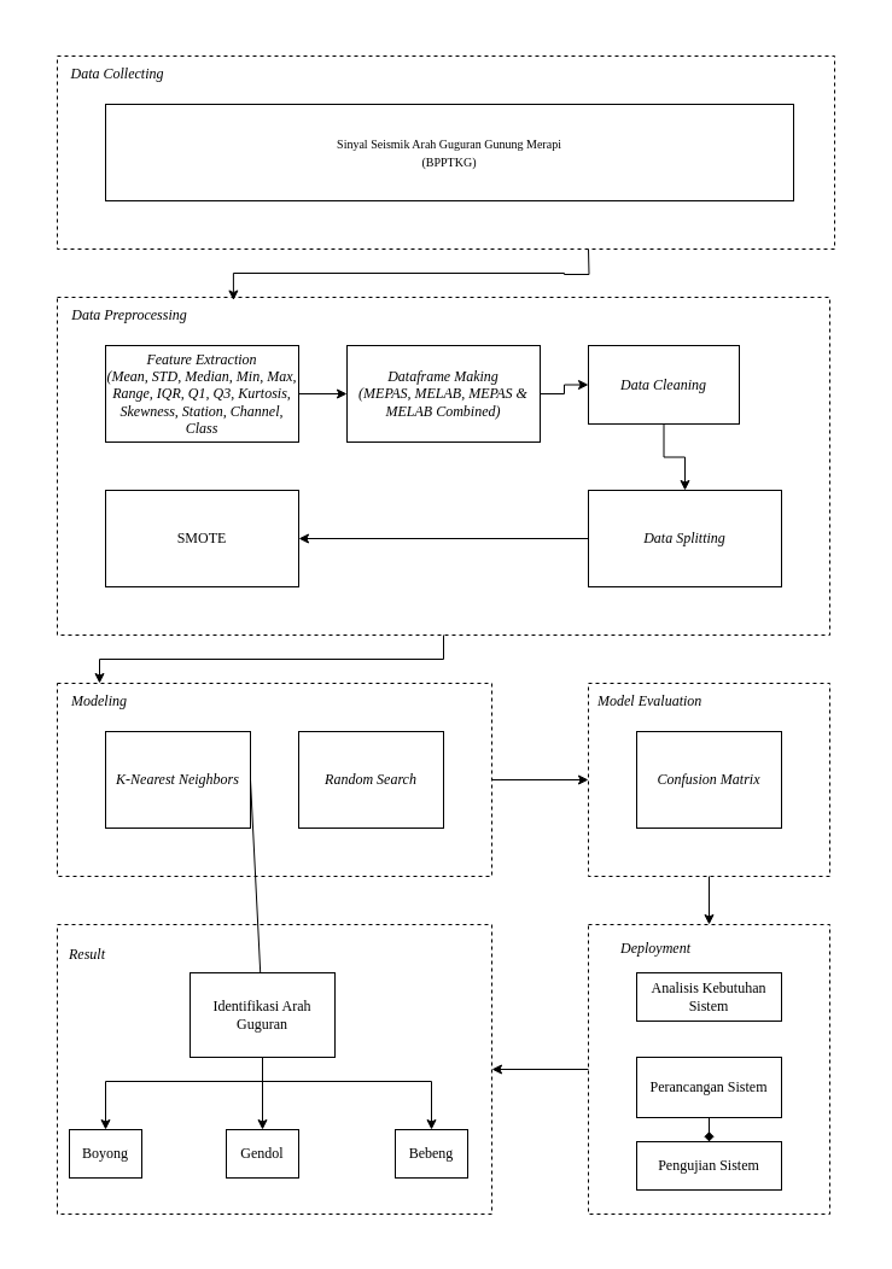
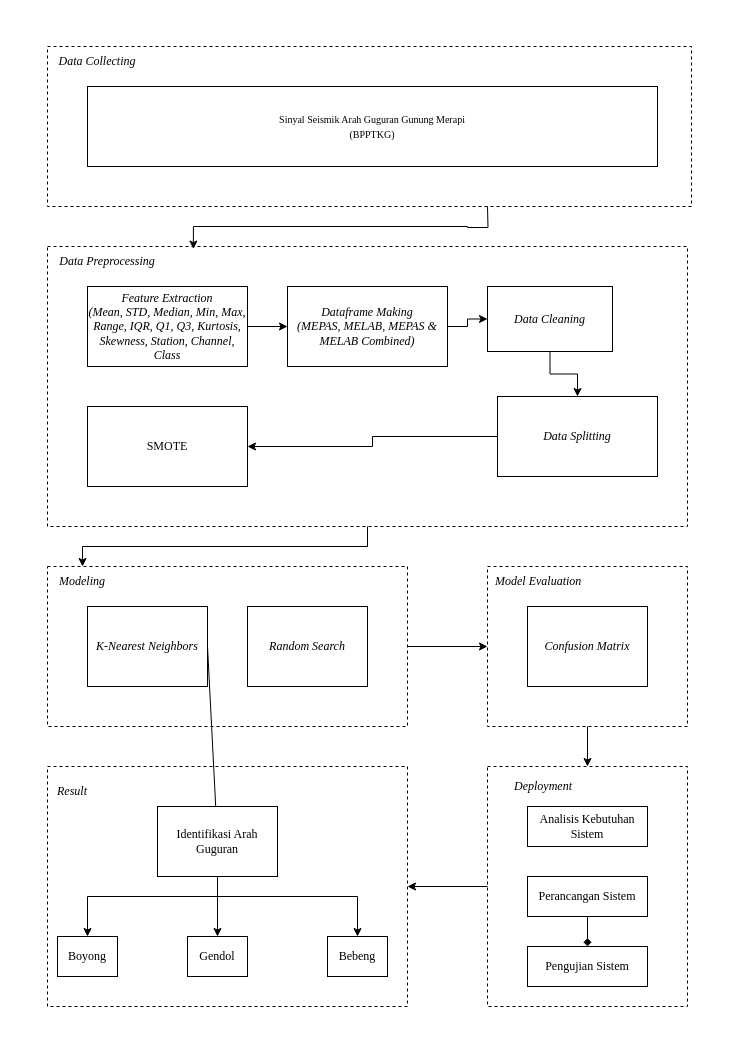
  <mxCell id="0" />
  <mxCell id="1" parent="0" />
  <mxCell id="2" value="&lt;font style=&quot;font-size: 10px;&quot;&gt;Sinyal Seismik Arah Guguran Gunung Merapi&lt;/font&gt;&lt;div&gt;&lt;font style=&quot;font-size: 10px;&quot;&gt;(BPPTKG)&lt;/font&gt;&lt;/div&gt;" style="rounded=0;whiteSpace=wrap;html=1;fontFamily=Times New Roman;" parent="1" vertex="1"><mxGeometry x="87" y="86" width="570" height="80" as="geometry" /></mxCell>
  <mxCell id="3" value="&lt;i&gt;Data Collecting&lt;/i&gt;" style="text;html=1;align=center;verticalAlign=middle;whiteSpace=wrap;rounded=0;fontFamily=Times New Roman;" parent="1" vertex="1"><mxGeometry y="46" width="100" height="30" as="geometry" x="47" /></mxCell>
  <mxCell id="4" value="" style="edgeStyle=orthogonalEdgeStyle;rounded=0;orthogonalLoop=1;jettySize=auto;html=1;" parent="1" source="5" target="7" edge="1"><mxGeometry relative="1" as="geometry" /></mxCell>
  <mxCell id="5" value="&lt;font face=&quot;Times New Roman&quot;&gt;Feature Extraction&lt;/font&gt;&lt;div&gt;&lt;font face=&quot;Times New Roman&quot;&gt;(Mean, STD, Median, Min, Max, Range, IQR, Q1, Q3, Kurtosis, Skewness, Station, Channel, Class&lt;/font&gt;&lt;/div&gt;" style="rounded=0;whiteSpace=wrap;html=1;fontStyle=2" parent="1" vertex="1"><mxGeometry x="87" y="286" width="160" height="80" as="geometry" /></mxCell>
  <mxCell id="6" value="" style="edgeStyle=orthogonalEdgeStyle;rounded=0;orthogonalLoop=1;jettySize=auto;html=1;" parent="1" source="7" target="9" edge="1"><mxGeometry relative="1" as="geometry" /></mxCell>
  <mxCell id="7" value="&lt;font face=&quot;Times New Roman&quot;&gt;Dataframe Making&lt;/font&gt;&lt;div&gt;&lt;font face=&quot;Times New Roman&quot;&gt;(MEPAS, MELAB, MEPAS &amp;amp; MELAB Combined)&lt;/font&gt;&lt;/div&gt;" style="rounded=0;whiteSpace=wrap;html=1;fontStyle=2" parent="1" vertex="1"><mxGeometry x="287" y="286" width="160" height="80" as="geometry" /></mxCell>
  <mxCell id="8" value="" style="edgeStyle=orthogonalEdgeStyle;rounded=0;orthogonalLoop=1;jettySize=auto;html=1;" parent="1" source="9" target="12" edge="1"><mxGeometry relative="1" as="geometry" /></mxCell>
  <mxCell id="9" value="&lt;font face=&quot;Times New Roman&quot;&gt;Data Cleaning&lt;/font&gt;" style="rounded=0;whiteSpace=wrap;html=1;fontStyle=2" parent="1" vertex="1"><mxGeometry x="487" y="286" width="125" height="65" as="geometry" /></mxCell>
  <mxCell id="10" value="" style="rounded=0;whiteSpace=wrap;html=1;fillColor=none;dashed=1;fontFamily=Times New Roman;" parent="1" vertex="1"><mxGeometry y="246" width="640" height="280" as="geometry" x="47" /></mxCell>
  <mxCell id="11" value="" style="edgeStyle=orthogonalEdgeStyle;rounded=0;orthogonalLoop=1;jettySize=auto;html=1;entryX=1;entryY=0.5;entryDx=0;entryDy=0;" parent="1" source="12" target="13" edge="1"><mxGeometry relative="1" as="geometry"><mxPoint x="447" y="446" as="targetPoint" /></mxGeometry></mxCell>
- <mxCell id="12" value="&lt;font face=&quot;Times New Roman&quot;&gt;Data Splitting&lt;/font&gt;" style="rounded=0;whiteSpace=wrap;html=1;fontStyle=2" parent="1" vertex="1"><mxGeometry x="487" y="406" width="160" height="80" as="geometry" /></mxCell>
+ <mxCell id="12" value="&lt;font face=&quot;Times New Roman&quot;&gt;Data Splitting&lt;/font&gt;" style="rounded=0;whiteSpace=wrap;html=1;fontStyle=2" parent="1" vertex="1"><mxGeometry x="497" y="396" width="160" height="80" as="geometry" /></mxCell>
  <mxCell id="13" value="&lt;font style=&quot;font-style: normal;&quot; face=&quot;Times New Roman&quot;&gt;SMOTE&lt;/font&gt;" style="rounded=0;whiteSpace=wrap;html=1;fontStyle=2" parent="1" vertex="1"><mxGeometry x="87" y="406" width="160" height="80" as="geometry" /></mxCell>
  <mxCell id="14" style="edgeStyle=orthogonalEdgeStyle;rounded=0;orthogonalLoop=1;jettySize=auto;html=1;entryX=0.25;entryY=0;entryDx=0;entryDy=0;" parent="1" source="10" target="22" edge="1"><mxGeometry relative="1" as="geometry" /></mxCell>
  <mxCell id="15" value="Data Preprocessing" style="text;html=1;align=center;verticalAlign=middle;whiteSpace=wrap;rounded=0;fontFamily=Times New Roman;fontStyle=2" parent="1" vertex="1"><mxGeometry x="57" y="246" width="100" height="30" as="geometry" /></mxCell>
  <mxCell id="16" style="edgeStyle=orthogonalEdgeStyle;rounded=0;orthogonalLoop=1;jettySize=auto;html=1;entryX=0.228;entryY=0.009;entryDx=0;entryDy=0;entryPerimeter=0;" parent="1" target="10" edge="1"><mxGeometry relative="1" as="geometry"><mxPoint x="487" y="206" as="sourcePoint" /></mxGeometry></mxCell>
  <mxCell id="17" value="&lt;font face=&quot;Times New Roman&quot;&gt;&lt;i&gt;K-Nearest Neighbors&lt;/i&gt;&lt;/font&gt;" style="rounded=0;whiteSpace=wrap;html=1;" parent="1" vertex="1"><mxGeometry x="87" y="606" width="120" height="80" as="geometry" /></mxCell>
  <mxCell id="18" value="" style="edgeStyle=orthogonalEdgeStyle;rounded=0;orthogonalLoop=1;jettySize=auto;html=1;" parent="1" source="19" target="39" edge="1"><mxGeometry relative="1" as="geometry" /></mxCell>
  <mxCell id="19" value="" style="rounded=0;whiteSpace=wrap;html=1;fillColor=none;dashed=1;fontFamily=Times New Roman;" parent="1" vertex="1"><mxGeometry y="566" width="360" height="160" as="geometry" x="47" /></mxCell>
  <mxCell id="20" value="&lt;font face=&quot;Times New Roman&quot;&gt;&lt;i&gt;Random Search&lt;/i&gt;&lt;/font&gt;" style="rounded=0;whiteSpace=wrap;html=1;" parent="1" vertex="1"><mxGeometry x="247" y="606" width="120" height="80" as="geometry" /></mxCell>
  <mxCell id="21" value="" style="endArrow=none;html=1;rounded=0;exitX=1;exitY=0.5;exitDx=0;exitDy=0;" parent="1" source="17" target="27" edge="1"><mxGeometry width="50" height="50" relative="1" as="geometry"><mxPoint x="217" y="596" as="sourcePoint" /><mxPoint x="267" y="546" as="targetPoint" /></mxGeometry></mxCell>
  <mxCell id="22" value="Modeling" style="text;html=1;align=left;verticalAlign=middle;whiteSpace=wrap;rounded=0;fontFamily=Times New Roman;fontStyle=2" parent="1" vertex="1"><mxGeometry x="57" y="566" width="100" height="30" as="geometry" /></mxCell>
  <mxCell id="23" value="&lt;font face=&quot;Times New Roman&quot;&gt;Analisis Kebutuhan Sistem&lt;/font&gt;" style="rounded=0;whiteSpace=wrap;html=1;" parent="1" vertex="1"><mxGeometry x="527" y="806" width="120" height="40" as="geometry" /></mxCell>
  <mxCell id="24" style="edgeStyle=orthogonalEdgeStyle;rounded=0;orthogonalLoop=1;jettySize=auto;html=1;entryX=0.5;entryY=0;entryDx=0;entryDy=0;" parent="1" source="27" target="29" edge="1"><mxGeometry relative="1" as="geometry"><Array as="points"><mxPoint x="217" y="896" /><mxPoint x="87" y="896" /></Array></mxGeometry></mxCell>
  <mxCell id="25" style="edgeStyle=orthogonalEdgeStyle;rounded=0;orthogonalLoop=1;jettySize=auto;html=1;entryX=0.5;entryY=0;entryDx=0;entryDy=0;" parent="1" source="27" target="30" edge="1"><mxGeometry relative="1" as="geometry"><Array as="points" /><mxPoint x="254" y="921" as="targetPoint" /></mxGeometry></mxCell>
  <mxCell id="26" style="edgeStyle=orthogonalEdgeStyle;rounded=0;orthogonalLoop=1;jettySize=auto;html=1;entryX=0.5;entryY=0;entryDx=0;entryDy=0;" parent="1" source="27" target="28" edge="1"><mxGeometry relative="1" as="geometry"><Array as="points"><mxPoint x="217" y="896" /><mxPoint x="357" y="896" /></Array></mxGeometry></mxCell>
  <mxCell id="27" value="&lt;font face=&quot;Times New Roman&quot;&gt;Identifikasi Arah Guguran&lt;/font&gt;" style="rounded=0;whiteSpace=wrap;html=1;" parent="1" vertex="1"><mxGeometry x="157" y="806" width="120" height="70" as="geometry" /></mxCell>
  <mxCell id="28" value="&lt;font face=&quot;Times New Roman&quot;&gt;Bebeng&lt;/font&gt;" style="rounded=0;whiteSpace=wrap;html=1;" parent="1" vertex="1"><mxGeometry x="327" y="936" width="60" height="40" as="geometry" /></mxCell>
  <mxCell id="29" value="&lt;font face=&quot;Times New Roman&quot;&gt;Boyong&lt;/font&gt;" style="rounded=0;whiteSpace=wrap;html=1;" parent="1" vertex="1"><mxGeometry x="57" y="936" width="60" height="40" as="geometry" /></mxCell>
  <mxCell id="30" value="&lt;font face=&quot;Times New Roman&quot;&gt;Gendol&lt;/font&gt;" style="rounded=0;whiteSpace=wrap;html=1;" parent="1" vertex="1"><mxGeometry x="187" y="936" width="60" height="40" as="geometry" /></mxCell>
  <mxCell id="31" value="Deployment" style="text;html=1;align=left;verticalAlign=middle;whiteSpace=wrap;rounded=0;fontFamily=Times New Roman;fontStyle=2" parent="1" vertex="1"><mxGeometry x="512" y="771" width="100" height="30" as="geometry" /></mxCell>
  <mxCell id="32" value="" style="edgeStyle=orthogonalEdgeStyle;rounded=0;orthogonalLoop=1;jettySize=auto;html=1;endArrow=diamond;" parent="1" source="33" target="34" edge="1"><mxGeometry relative="1" as="geometry" /></mxCell>
- <mxCell id="33" value="&lt;font face=&quot;Times New Roman&quot;&gt;Perancangan Sistem&lt;/font&gt;" style="rounded=0;whiteSpace=wrap;html=1;" parent="1" vertex="1"><mxGeometry x="527" y="876" width="120" height="50" as="geometry" /></mxCell>
+ <mxCell id="33" value="&lt;font face=&quot;Times New Roman&quot;&gt;Perancangan Sistem&lt;/font&gt;" style="rounded=0;whiteSpace=wrap;html=1;" parent="1" vertex="1"><mxGeometry x="527" y="876" width="120" height="40" as="geometry" /></mxCell>
  <mxCell id="34" value="&lt;font face=&quot;Times New Roman&quot;&gt;Pengujian Sistem&lt;/font&gt;" style="rounded=0;whiteSpace=wrap;html=1;" parent="1" vertex="1"><mxGeometry x="527" y="946" width="120" height="40" as="geometry" /></mxCell>
  <mxCell id="35" value="&lt;font face=&quot;Times New Roman&quot;&gt;Result&lt;/font&gt;" style="text;html=1;align=center;verticalAlign=middle;whiteSpace=wrap;rounded=0;fontStyle=2" parent="1" vertex="1"><mxGeometry y="776" width="50" height="30" as="geometry" x="47" /></mxCell>
  <mxCell id="36" value="&lt;font face=&quot;Times New Roman&quot;&gt;&lt;i&gt;Confusion Matrix&lt;/i&gt;&lt;/font&gt;" style="rounded=0;whiteSpace=wrap;html=1;" parent="1" vertex="1"><mxGeometry x="527" y="606" width="120" height="80" as="geometry" /></mxCell>
  <mxCell id="37" value="&amp;nbsp; Model Evaluation" style="text;html=1;align=left;verticalAlign=middle;whiteSpace=wrap;rounded=0;fontFamily=Times New Roman;fontStyle=2" parent="1" vertex="1"><mxGeometry x="487" y="566" width="100" height="30" as="geometry" /></mxCell>
  <mxCell id="38" value="" style="edgeStyle=orthogonalEdgeStyle;rounded=0;orthogonalLoop=1;jettySize=auto;html=1;" parent="1" source="39" target="41" edge="1"><mxGeometry relative="1" as="geometry" /></mxCell>
  <mxCell id="39" value="" style="rounded=0;whiteSpace=wrap;html=1;fillColor=none;dashed=1;fontFamily=Times New Roman;" parent="1" vertex="1"><mxGeometry x="487" y="566" width="200" height="160" as="geometry" /></mxCell>
  <mxCell id="40" value="" style="edgeStyle=orthogonalEdgeStyle;rounded=0;orthogonalLoop=1;jettySize=auto;html=1;" parent="1" source="41" edge="1"><mxGeometry relative="1" as="geometry"><mxPoint x="407" y="886" as="targetPoint" /></mxGeometry></mxCell>
  <mxCell id="41" value="" style="rounded=0;whiteSpace=wrap;html=1;fillColor=none;dashed=1;fontFamily=Times New Roman;" parent="1" vertex="1"><mxGeometry x="487" y="766" width="200" height="240" as="geometry" /></mxCell>
  <mxCell id="42" value="" style="rounded=0;whiteSpace=wrap;html=1;fillColor=none;dashed=1;fontFamily=Times New Roman;" vertex="1" parent="1"><mxGeometry y="46" width="644" height="160" as="geometry" x="47" /></mxCell>
  <mxCell id="43" value="" style="rounded=0;whiteSpace=wrap;html=1;fillColor=none;dashed=1;fontFamily=Times New Roman;" vertex="1" parent="1"><mxGeometry y="766" width="360" height="240" as="geometry" x="47" /></mxCell>
  <mxCell id="44" value="" style="rounded=0;whiteSpace=wrap;html=1;fillColor=none;dashed=1;fontFamily=Times New Roman;strokeColor=none;" vertex="1" parent="1"><mxGeometry x="20" y="20" width="697" height="1010" as="geometry" /></mxCell>
